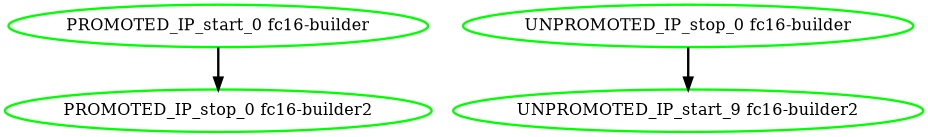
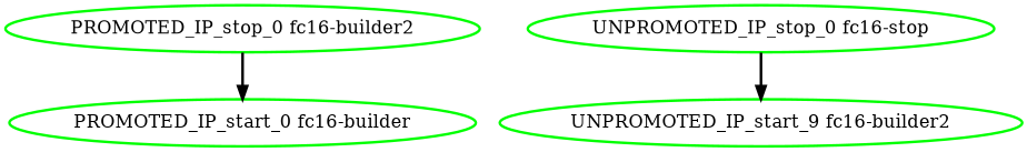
  digraph {
    node [color=green fontcolor=black style=bold]
    edge [style=bold]
    "PROMOTED_IP_stop_0 fc16-builder2"
    "PROMOTED_IP_start_0 fc16-builder"
    n3 [label="UNPROMOTED_IP_start_9 fc16-builder2"]
-   "UNPROMOTED_IP_stop_0 fc16-builder"
-   "PROMOTED_IP_start_0 fc16-builder" -> "PROMOTED_IP_stop_0 fc16-builder2"
+   "UNPROMOTED_IP_stop_0 fc16-builder" [label="UNPROMOTED_IP_stop_0 fc16-stop"]
+   "PROMOTED_IP_stop_0 fc16-builder2" -> "PROMOTED_IP_start_0 fc16-builder"
    "UNPROMOTED_IP_stop_0 fc16-builder" -> n3
  }
